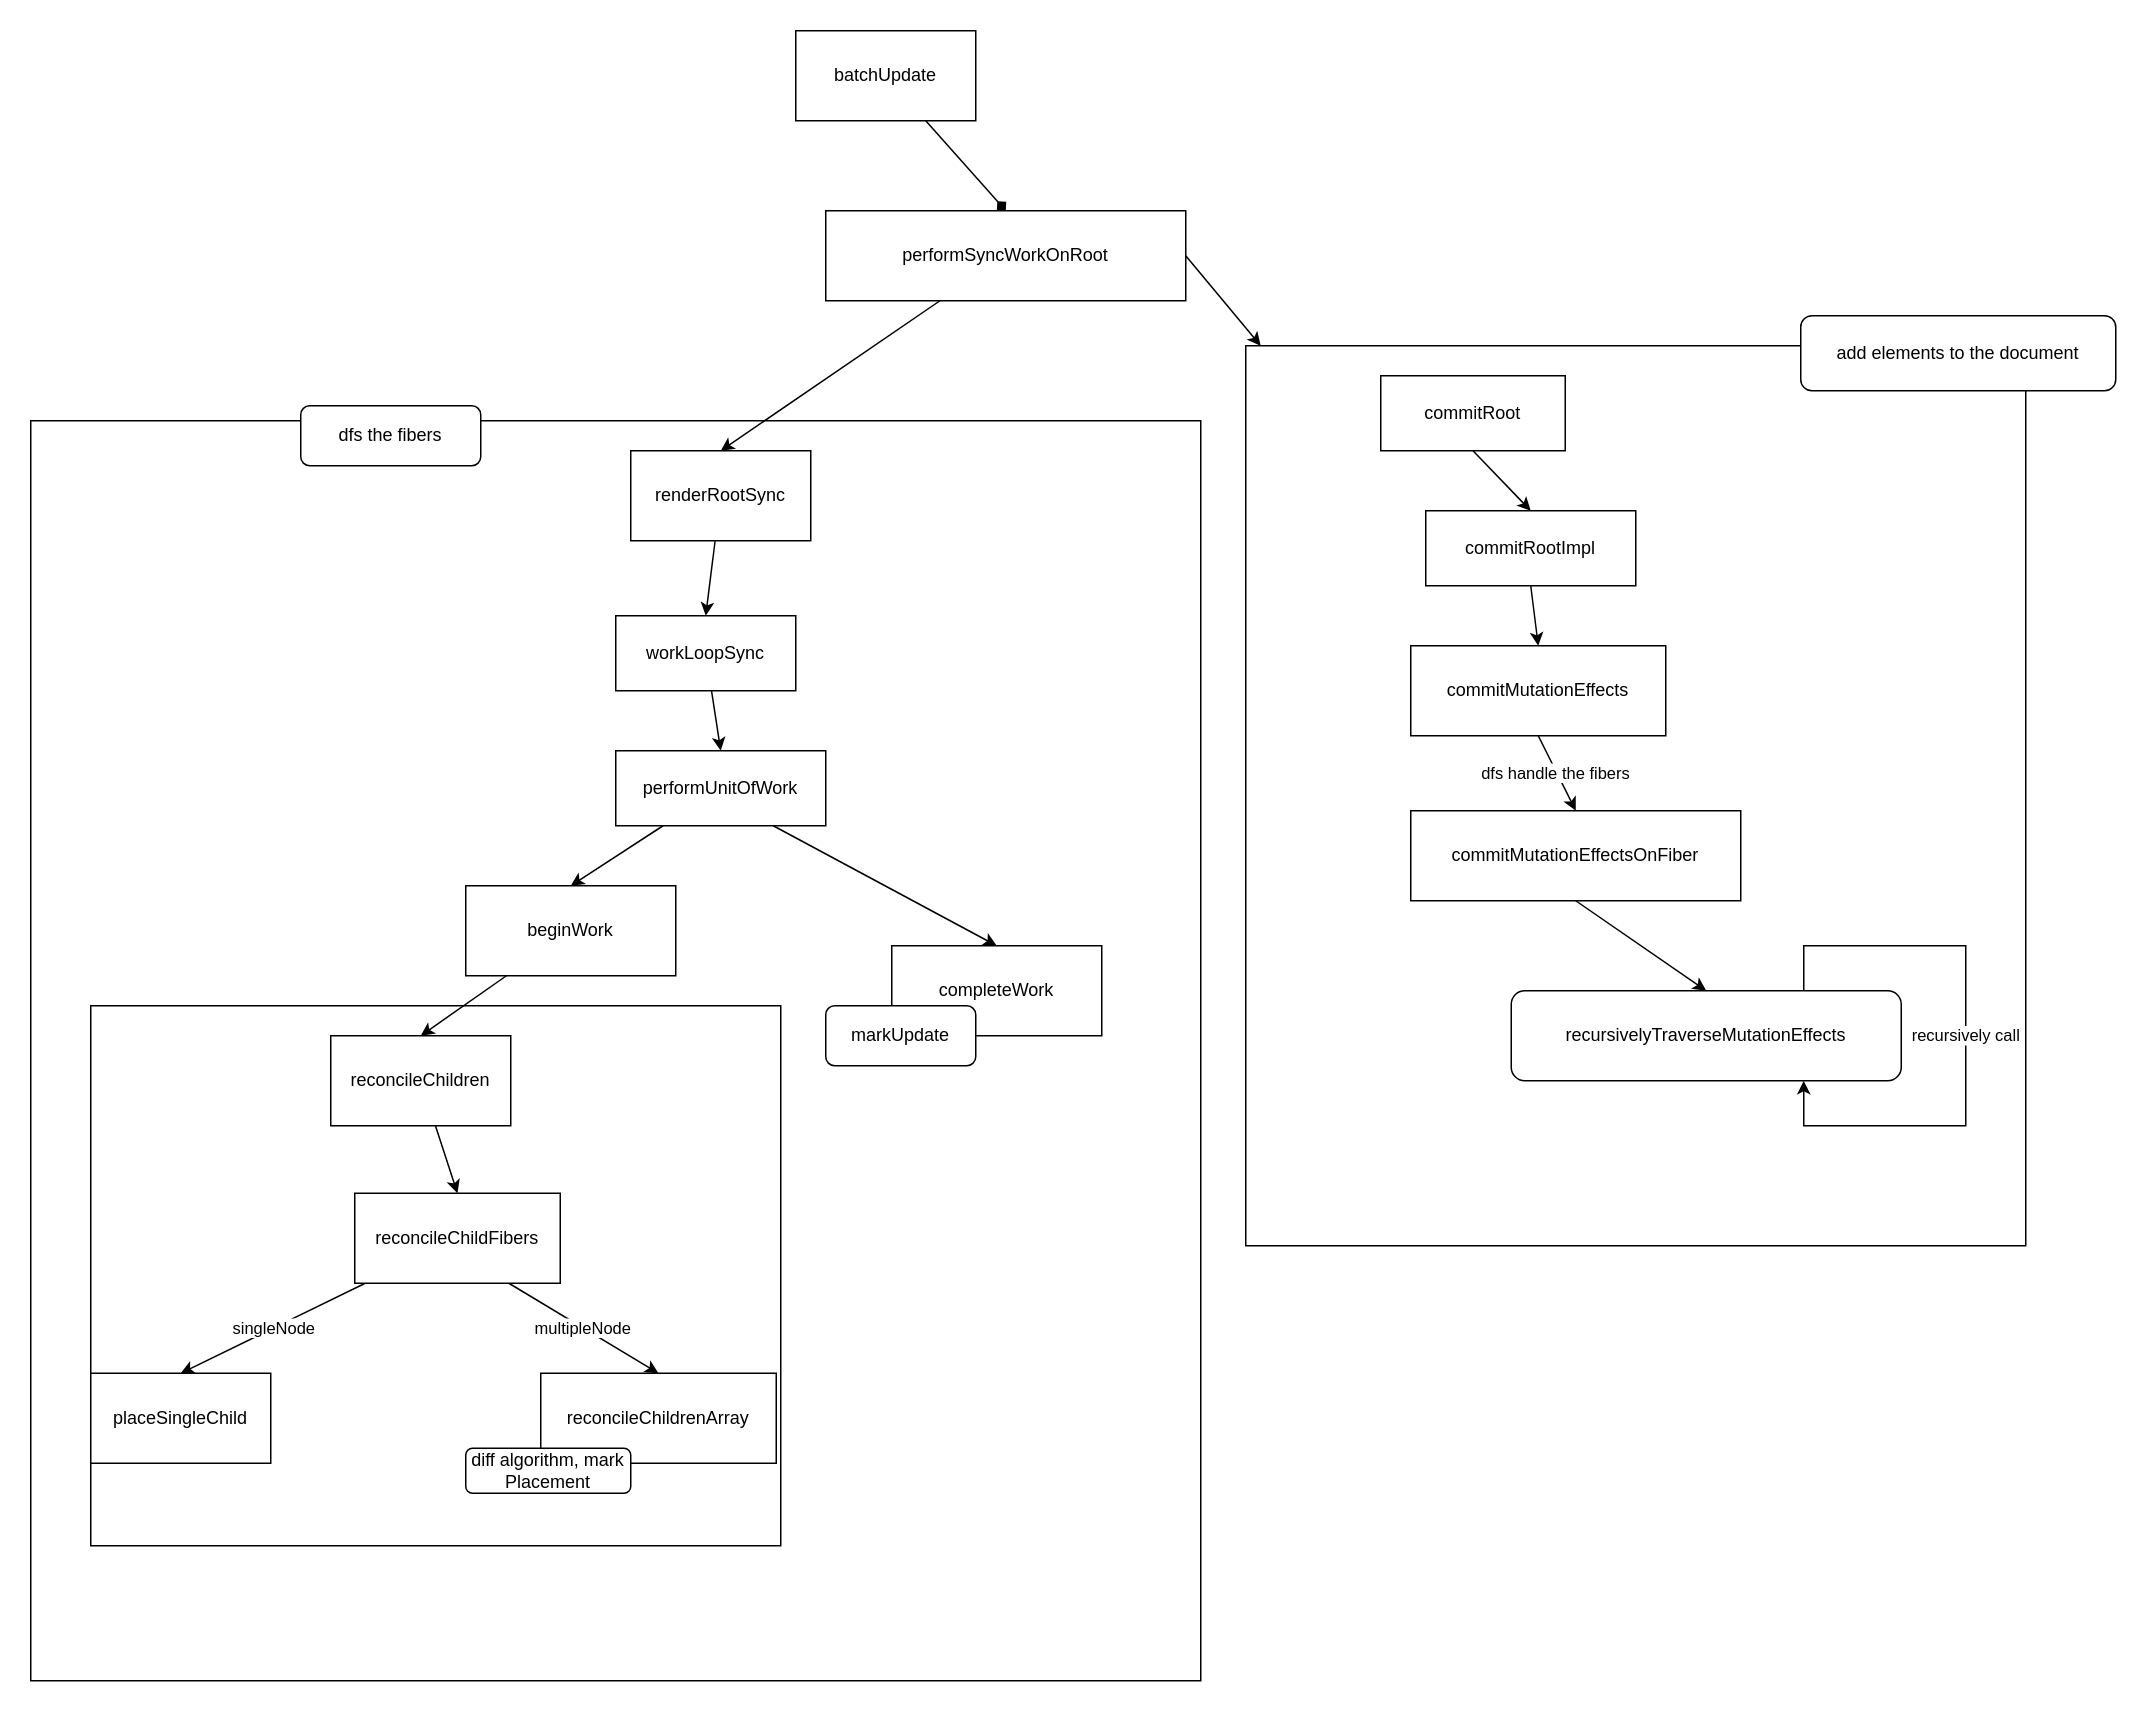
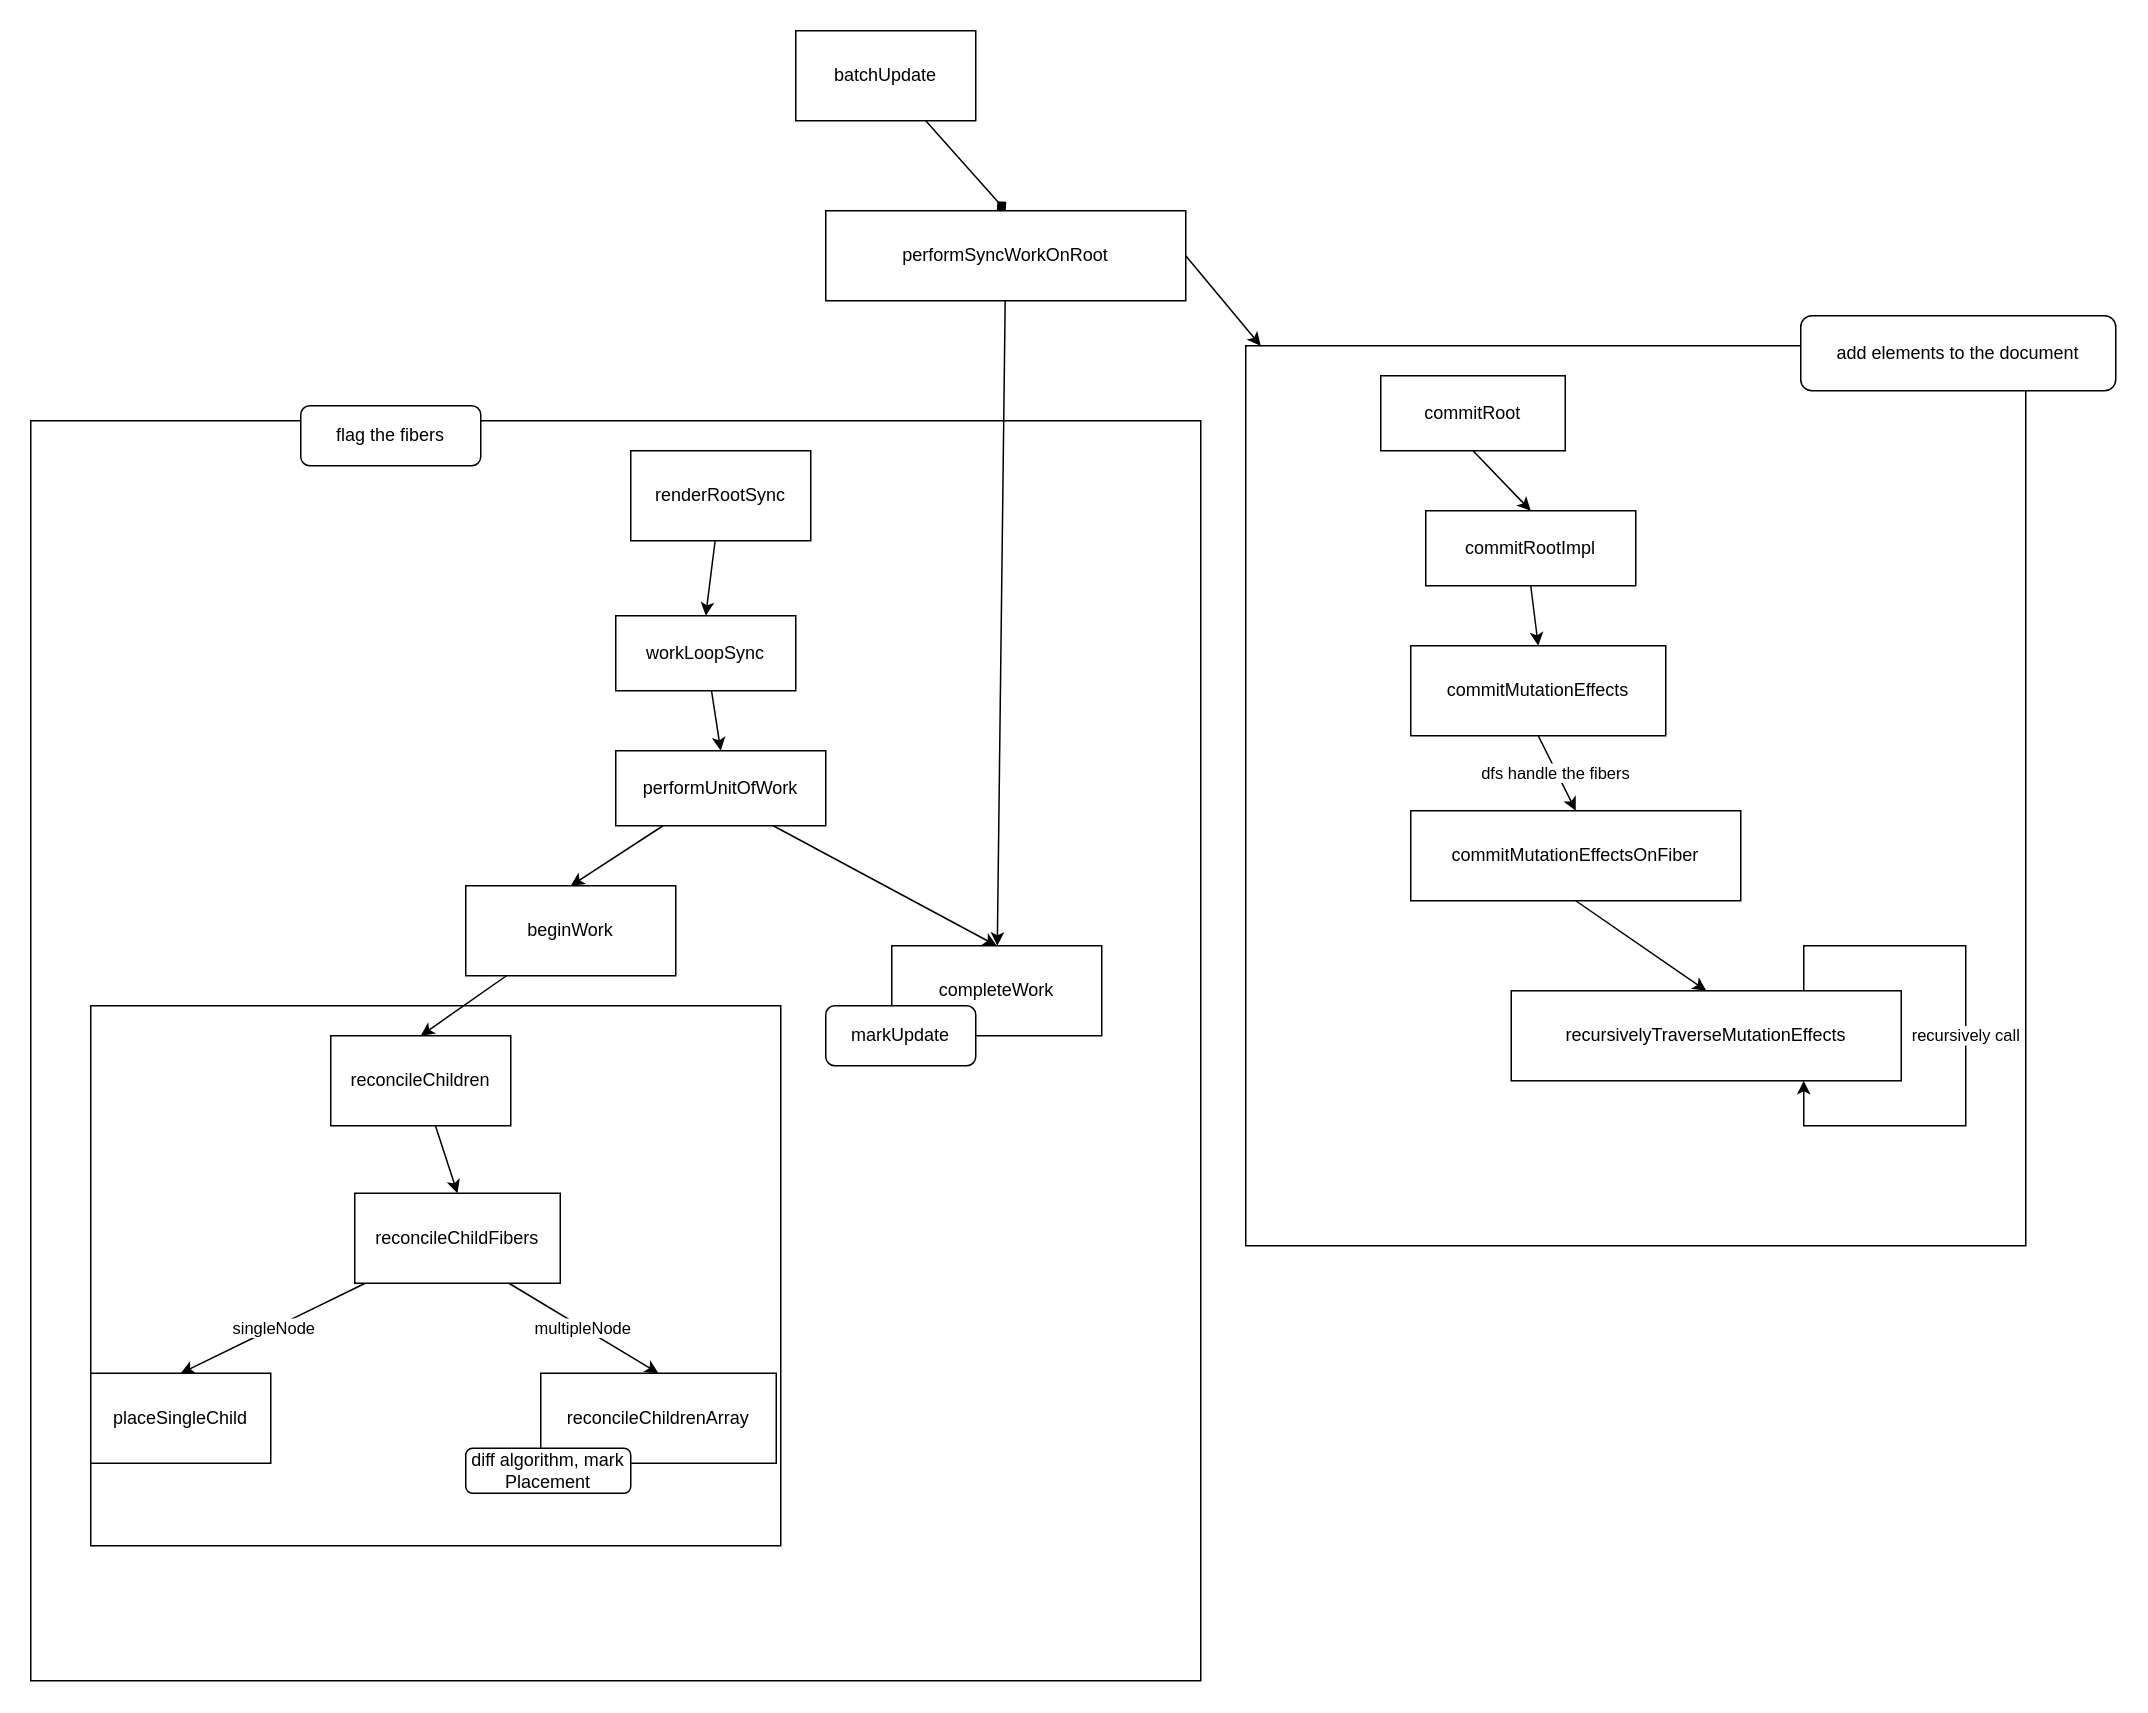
  <mxCell id="0" />
  <mxCell id="1" parent="0" />
  <mxCell id="2" value="" style="rounded=0;whiteSpace=wrap;html=1;" parent="1" vertex="1"><mxGeometry x="20" y="280" width="780" height="840" as="geometry" /></mxCell>
  <mxCell id="3" value="" style="rounded=0;whiteSpace=wrap;html=1;" vertex="1" parent="1"><mxGeometry x="60" y="670" width="460" height="360" as="geometry" /></mxCell>
  <mxCell id="4" value="" style="rounded=0;whiteSpace=wrap;html=1;" parent="1" vertex="1"><mxGeometry x="830" y="230" width="520" height="600" as="geometry" /></mxCell>
  <mxCell id="5" style="rounded=0;orthogonalLoop=1;jettySize=auto;html=1;entryX=0.5;entryY=0;entryDx=0;entryDy=0;endArrow=diamond;" parent="1" source="6" target="26" edge="1"><mxGeometry relative="1" as="geometry"><mxPoint x="480" y="340" as="targetPoint" /></mxGeometry></mxCell>
  <mxCell id="6" value="batchUpdate" style="rounded=0;whiteSpace=wrap;html=1;" parent="1" vertex="1"><mxGeometry x="530" y="20" width="120" height="60" as="geometry" /></mxCell>
  <mxCell id="7" style="edgeStyle=none;rounded=0;orthogonalLoop=1;jettySize=auto;html=1;entryX=0.5;entryY=0;entryDx=0;entryDy=0;" parent="1" source="8" target="10" edge="1"><mxGeometry relative="1" as="geometry"><mxPoint x="480" y="440" as="targetPoint" /></mxGeometry></mxCell>
  <mxCell id="8" value="renderRootSync" style="rounded=0;whiteSpace=wrap;html=1;" parent="1" vertex="1"><mxGeometry x="420" y="300" width="120" height="60" as="geometry" /></mxCell>
  <mxCell id="9" style="edgeStyle=none;rounded=0;orthogonalLoop=1;jettySize=auto;html=1;entryX=0.5;entryY=0;entryDx=0;entryDy=0;" parent="1" source="10" target="13" edge="1"><mxGeometry relative="1" as="geometry" /></mxCell>
  <mxCell id="10" value="workLoopSync" style="rounded=0;whiteSpace=wrap;html=1;" parent="1" vertex="1"><mxGeometry x="410" y="410" width="120" height="50" as="geometry" /></mxCell>
  <mxCell id="11" style="edgeStyle=none;rounded=0;orthogonalLoop=1;jettySize=auto;html=1;entryX=0.5;entryY=0;entryDx=0;entryDy=0;" parent="1" source="13" target="15" edge="1"><mxGeometry relative="1" as="geometry" /></mxCell>
  <mxCell id="12" style="rounded=0;orthogonalLoop=1;jettySize=auto;html=1;exitX=0.75;exitY=1;exitDx=0;exitDy=0;entryX=0.5;entryY=0;entryDx=0;entryDy=0;" edge="1" parent="1" source="13" target="39"><mxGeometry relative="1" as="geometry" /></mxCell>
  <mxCell id="13" value="performUnitOfWork" style="rounded=0;whiteSpace=wrap;html=1;" parent="1" vertex="1"><mxGeometry x="410" y="500" width="140" height="50" as="geometry" /></mxCell>
  <mxCell id="14" style="edgeStyle=none;rounded=0;orthogonalLoop=1;jettySize=auto;html=1;entryX=0.5;entryY=0;entryDx=0;entryDy=0;" parent="1" source="15" target="17" edge="1"><mxGeometry relative="1" as="geometry" /></mxCell>
  <mxCell id="15" value="beginWork" style="rounded=0;whiteSpace=wrap;html=1;" parent="1" vertex="1"><mxGeometry x="310" y="590" width="140" height="60" as="geometry" /></mxCell>
  <mxCell id="16" style="edgeStyle=none;rounded=0;orthogonalLoop=1;jettySize=auto;html=1;entryX=0.5;entryY=0;entryDx=0;entryDy=0;" parent="1" source="17" target="20" edge="1"><mxGeometry relative="1" as="geometry" /></mxCell>
  <mxCell id="17" value="reconcileChildren" style="rounded=0;whiteSpace=wrap;html=1;" parent="1" vertex="1"><mxGeometry x="220" y="690" width="120" height="60" as="geometry" /></mxCell>
  <mxCell id="18" value="singleNode" style="edgeStyle=none;rounded=0;orthogonalLoop=1;jettySize=auto;html=1;entryX=0.5;entryY=0;entryDx=0;entryDy=0;" parent="1" source="20" target="21" edge="1"><mxGeometry relative="1" as="geometry" /></mxCell>
  <mxCell id="19" value="multipleNode" style="edgeStyle=none;rounded=0;orthogonalLoop=1;jettySize=auto;html=1;exitX=0.75;exitY=1;exitDx=0;exitDy=0;entryX=0.5;entryY=0;entryDx=0;entryDy=0;" parent="1" source="20" target="22" edge="1"><mxGeometry relative="1" as="geometry"><mxPoint x="630" y="910" as="targetPoint" /></mxGeometry></mxCell>
  <mxCell id="20" value="reconcileChildFibers" style="rounded=0;whiteSpace=wrap;html=1;" parent="1" vertex="1"><mxGeometry x="236" y="795" width="137" height="60" as="geometry" /></mxCell>
  <mxCell id="21" value="placeSingleChild" style="rounded=0;whiteSpace=wrap;html=1;" parent="1" vertex="1"><mxGeometry x="60" y="915" width="120" height="60" as="geometry" /></mxCell>
  <mxCell id="22" value="reconcileChildrenArray" style="rounded=0;whiteSpace=wrap;html=1;" parent="1" vertex="1"><mxGeometry x="360" y="915" width="157" height="60" as="geometry" /></mxCell>
  <mxCell id="23" value="diff algorithm, mark Placement" style="rounded=1;whiteSpace=wrap;html=1;" parent="1" vertex="1"><mxGeometry x="310" y="965" width="110" height="30" as="geometry" /></mxCell>
- <mxCell id="24" style="edgeStyle=none;rounded=0;orthogonalLoop=1;jettySize=auto;html=1;entryX=0.5;entryY=0;entryDx=0;entryDy=0;" parent="1" source="26" target="8" edge="1"><mxGeometry relative="1" as="geometry" /></mxCell>
+ <mxCell id="24" style="edgeStyle=none;rounded=0;orthogonalLoop=1;jettySize=auto;html=1;" parent="1" source="26" target="39" edge="1"><mxGeometry relative="1" as="geometry" /></mxCell>
  <mxCell id="25" style="rounded=0;orthogonalLoop=1;jettySize=auto;html=1;exitX=1;exitY=0.5;exitDx=0;exitDy=0;" parent="1" source="26" target="4" edge="1"><mxGeometry relative="1" as="geometry" /></mxCell>
  <mxCell id="26" value="performSyncWorkOnRoot" style="rounded=0;whiteSpace=wrap;html=1;" parent="1" vertex="1"><mxGeometry x="550" width="240" height="60" as="geometry" y="140" /></mxCell>
- <mxCell id="27" value="dfs the fibers" style="rounded=1;whiteSpace=wrap;html=1;" parent="1" vertex="1"><mxGeometry x="200" y="270" width="120" height="40" as="geometry" /></mxCell>
+ <mxCell id="27" value="flag the fibers" style="rounded=1;whiteSpace=wrap;html=1;" parent="1" vertex="1"><mxGeometry x="200" y="270" width="120" height="40" as="geometry" /></mxCell>
  <mxCell id="28" style="edgeStyle=none;rounded=0;orthogonalLoop=1;jettySize=auto;html=1;exitX=0.5;exitY=1;exitDx=0;exitDy=0;entryX=0.5;entryY=0;entryDx=0;entryDy=0;" parent="1" source="29" target="31" edge="1"><mxGeometry relative="1" as="geometry" /></mxCell>
  <mxCell id="29" value="commitRoot" style="rounded=0;whiteSpace=wrap;html=1;" parent="1" vertex="1"><mxGeometry x="920" y="250" width="123" height="50" as="geometry" /></mxCell>
  <mxCell id="30" style="edgeStyle=none;rounded=0;orthogonalLoop=1;jettySize=auto;html=1;exitX=0.5;exitY=1;exitDx=0;exitDy=0;entryX=0.5;entryY=0;entryDx=0;entryDy=0;" parent="1" source="31" target="33" edge="1"><mxGeometry relative="1" as="geometry" /></mxCell>
  <mxCell id="31" value="commitRootImpl" style="rounded=0;whiteSpace=wrap;html=1;" parent="1" vertex="1"><mxGeometry x="950" y="340" width="140" height="50" as="geometry" /></mxCell>
  <mxCell id="32" value="dfs handle the fibers&amp;nbsp;" style="edgeStyle=none;rounded=0;orthogonalLoop=1;jettySize=auto;html=1;exitX=0.5;exitY=1;exitDx=0;exitDy=0;entryX=0.5;entryY=0;entryDx=0;entryDy=0;" parent="1" source="33" target="35" edge="1"><mxGeometry relative="1" as="geometry" /></mxCell>
  <mxCell id="33" value="commitMutationEffects" style="rounded=0;whiteSpace=wrap;html=1;" parent="1" vertex="1"><mxGeometry x="940" y="430" width="170" height="60" as="geometry" /></mxCell>
  <mxCell id="34" style="edgeStyle=none;rounded=0;orthogonalLoop=1;jettySize=auto;html=1;exitX=0.5;exitY=1;exitDx=0;exitDy=0;entryX=0.5;entryY=0;entryDx=0;entryDy=0;" parent="1" source="35" target="36" edge="1"><mxGeometry relative="1" as="geometry" /></mxCell>
  <mxCell id="35" value="commitMutationEffectsOnFiber" style="rounded=0;whiteSpace=wrap;html=1;" parent="1" vertex="1"><mxGeometry x="940" y="540" width="220" height="60" as="geometry" /></mxCell>
- <mxCell id="36" value="recursivelyTraverseMutationEffects" style="whiteSpace=wrap;html=1;rounded=1;" parent="1" vertex="1"><mxGeometry x="1007" y="660.03" width="260" height="60" as="geometry" /></mxCell>
+ <mxCell id="36" value="recursivelyTraverseMutationEffects" style="rounded=0;whiteSpace=wrap;html=1;" parent="1" vertex="1"><mxGeometry x="1007" y="660.03" width="260" height="60" as="geometry" /></mxCell>
  <mxCell id="37" value="recursively call" style="edgeStyle=orthogonalEdgeStyle;rounded=0;orthogonalLoop=1;jettySize=auto;html=1;exitX=0.75;exitY=0;exitDx=0;exitDy=0;entryX=0.75;entryY=1;entryDx=0;entryDy=0;" parent="1" source="36" target="36" edge="1"><mxGeometry relative="1" as="geometry"><Array as="points"><mxPoint x="1202" y="630.03" /><mxPoint x="1310" y="630.03" /><mxPoint x="1310" y="750.03" /><mxPoint x="1202" y="750.03" /></Array></mxGeometry></mxCell>
  <mxCell id="38" value="add elements to the document" style="rounded=1;whiteSpace=wrap;html=1;" parent="1" vertex="1"><mxGeometry x="1200" y="210" width="210" height="50" as="geometry" /></mxCell>
  <mxCell id="39" value="completeWork" style="rounded=0;whiteSpace=wrap;html=1;" vertex="1" parent="1"><mxGeometry x="594" y="630" width="140" height="60" as="geometry" /></mxCell>
  <mxCell id="40" style="edgeStyle=none;rounded=0;orthogonalLoop=1;jettySize=auto;html=1;exitX=0.75;exitY=0;exitDx=0;exitDy=0;" edge="1" parent="1" source="39" target="39"><mxGeometry relative="1" as="geometry" /></mxCell>
  <mxCell id="41" value="markUpdate" style="rounded=1;whiteSpace=wrap;html=1;" vertex="1" parent="1"><mxGeometry x="550" y="670" width="100" height="40" as="geometry" /></mxCell>
